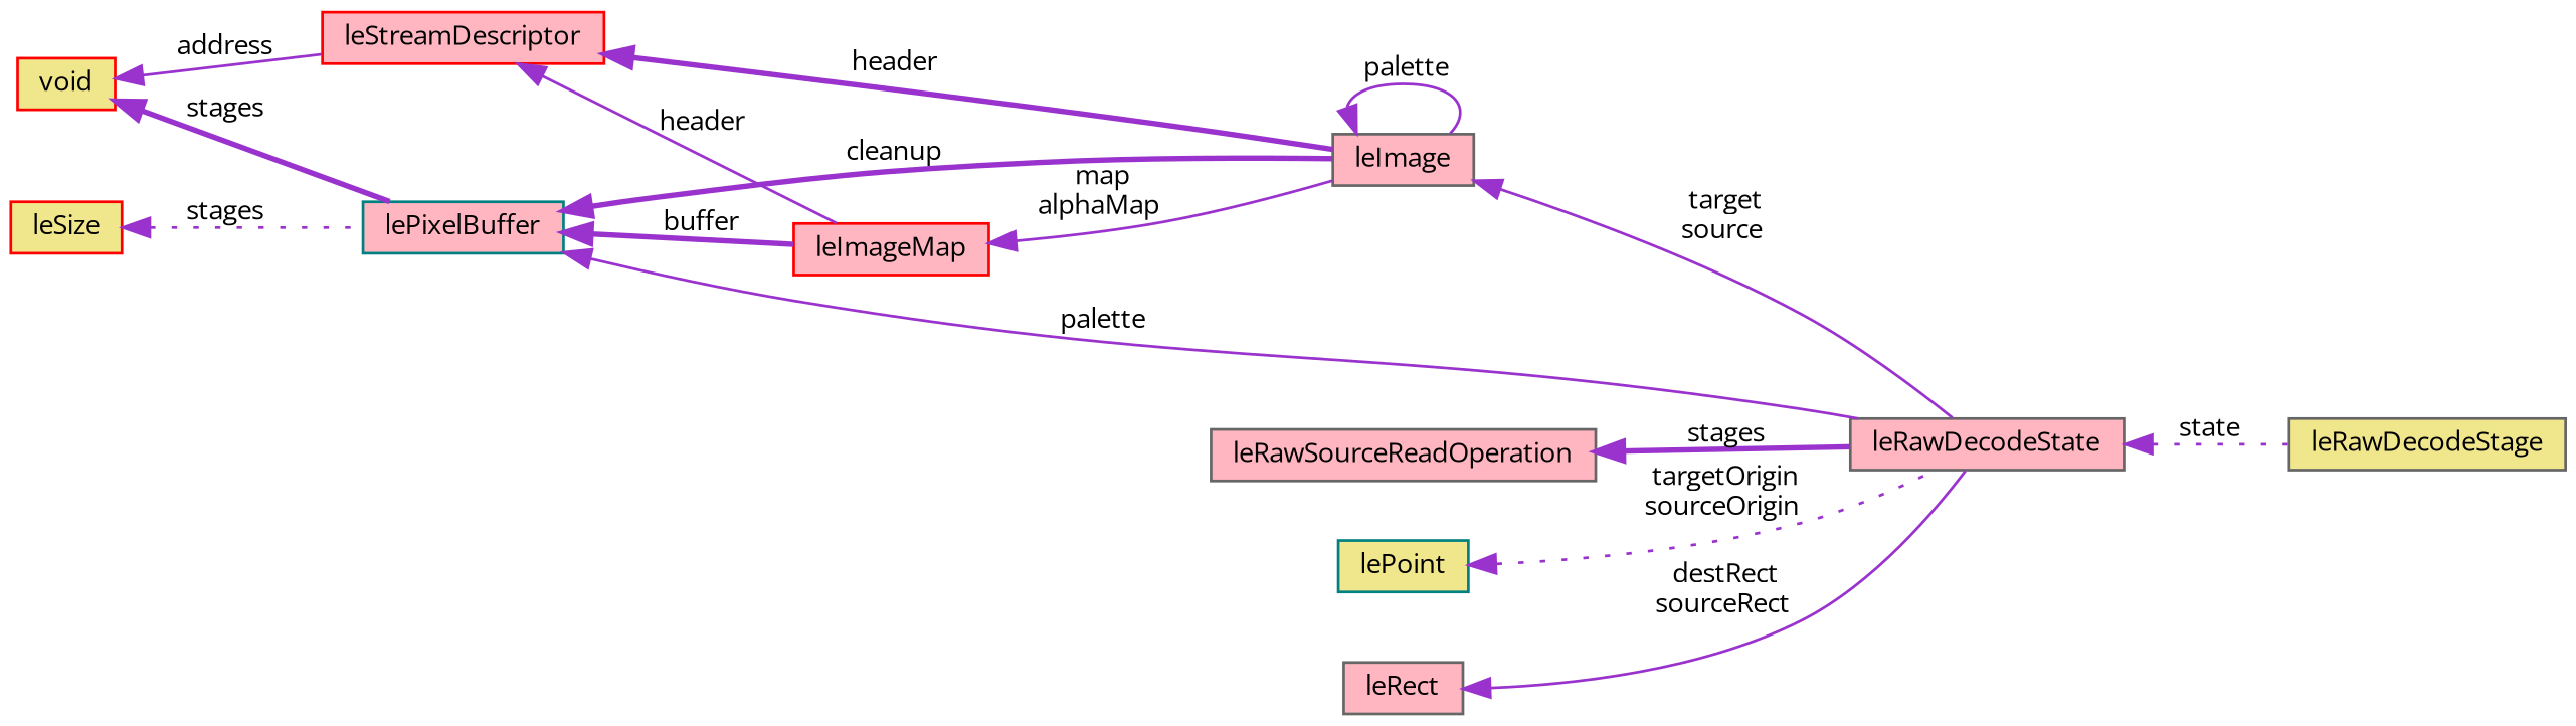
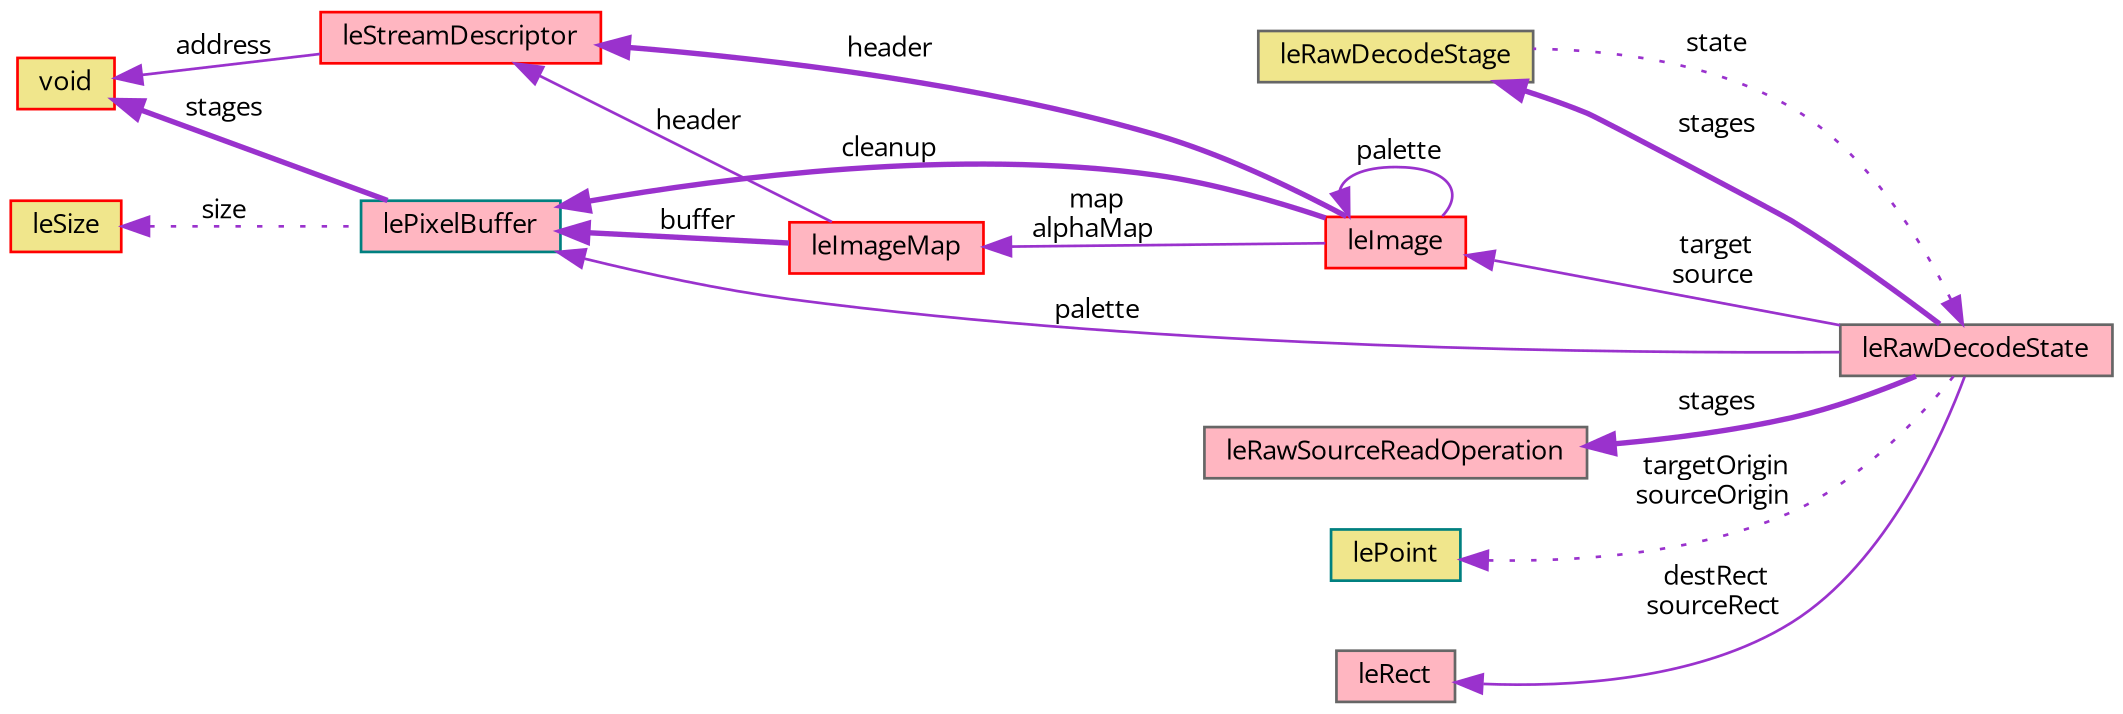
  digraph {
    fontname="Open Sans"
    rankdir=LR
    node [color=gray40 fillcolor=lightpink fontname="Open Sans" fontsize=10 shape=record style=filled]
    edge [color=darkorchid3 dir=back fontname="Open Sans" fontsize=10 labelfontname=Helvetica labelfontsize=10 style=solid]
    n1 [fillcolor=khaki fontcolor=black height=0.2 label=leRawDecodeStage width=0.4]
    n2 [height=0.2 label=leRawDecodeState width=0.4]
    n3 [color=red fillcolor=khaki height=0.2 label=void width=0.4]
    n4 [color=teal height=0.2 label=lePixelBuffer width=0.4]
    n5 [color=red height=0.2 label=leStreamDescriptor width=0.4]
-   n6 [height=0.2 label=leImage width=0.4]
+   n6 [color=red height=0.2 label=leImage width=0.4]
    n7 [color=red height=0.2 label=leImageMap width=0.4]
    n8 [color=red fillcolor=khaki height=0.2 label=leSize width=0.4]
    n9 [height=0.2 label=leRawSourceReadOperation width=0.4]
    n10 [color=teal fillcolor=khaki height=0.2 label=lePoint width=0.4]
    n11 [height=0.2 label=leRect width=0.4]
+   n1 -> n2 [label=" stages" style=bold]
    n2 -> n1 [label=" state" style=dotted]
    n3 -> n4 [label=" stages" style=bold]
    n3 -> n5 [label=" address"]
    n4 -> n2 [label=" palette"]
    n4 -> n6 [label=" cleanup" style=bold]
    n4 -> n7 [label=" buffer" style=bold]
    n5 -> n6 [label=" header" style=bold]
    n5 -> n7 [label=" header"]
    n6 -> n2 [label=" target\nsource"]
    n6 -> n6 [label=" palette"]
    n7 -> n6 [label=" map\nalphaMap"]
-   n8 -> n4 [label=" stages" style=dotted]
+   n8 -> n4 [label=" size" style=dotted]
    n9 -> n2 [label=" stages" style=bold]
    n10 -> n2 [label=" targetOrigin\nsourceOrigin" style=dotted]
    n11 -> n2 [label=" destRect\nsourceRect"]
  }
